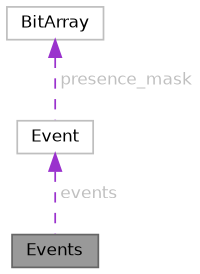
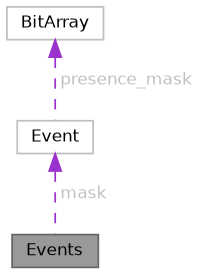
  digraph {
    node [color=grey75 fillcolor=white fontname=Helvetica fontsize=10 shape=box style=filled]
    edge [color=darkorchid3 dir=back fontcolor=grey fontname=Helvetica fontsize=10 labelfontname=Helvetica labelfontsize=10 style=dashed]
    n1 [color=gray40 fillcolor=grey60 fontcolor=black height=0.2 label=Events width=0.4]
    n2 [height=0.2 label=Event width=0.4]
    n3 [height=0.2 label=BitArray width=0.4]
-   n2 -> n1 [label=" events"]
+   n2 -> n1 [label=" mask"]
    n3 -> n2 [label=" presence_mask"]
  }
